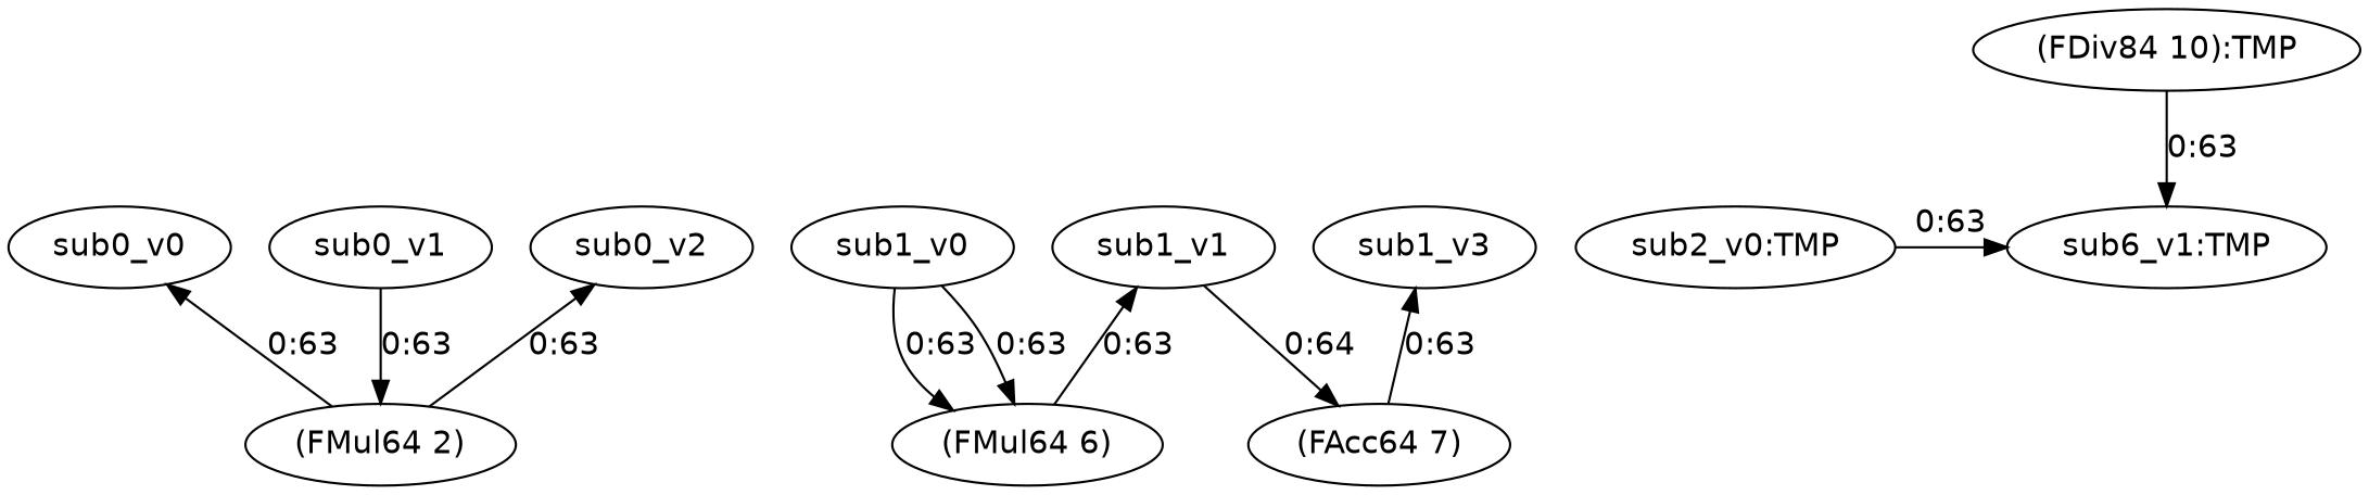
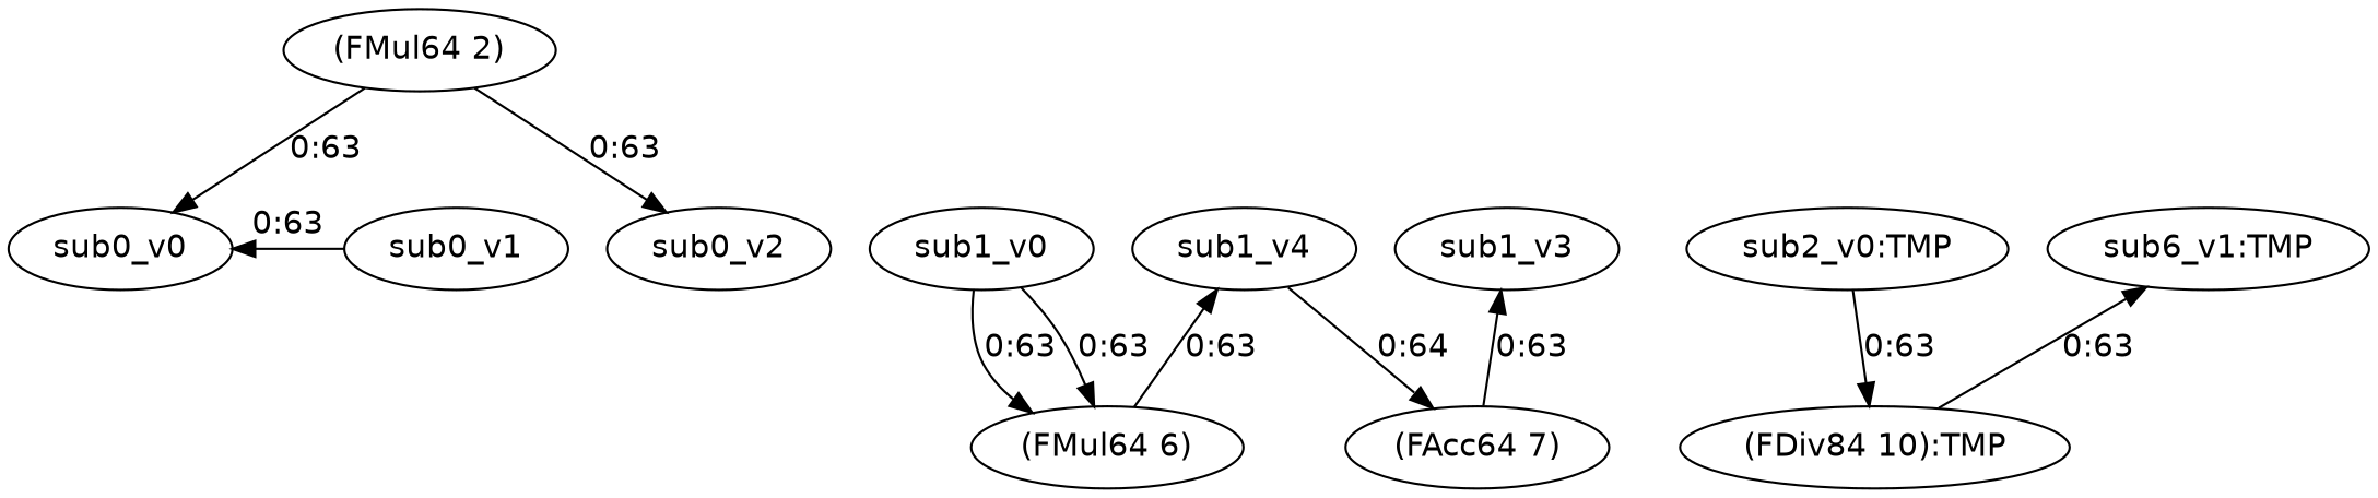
  digraph {
    fontname="DejaVu Sans"
    newrank=true
    node [color=black fontname="DejaVu Sans"]
    edge [color=black fontname="DejaVu Sans"]
    n1 [label=sub0_v0]
    n2 [label=sub0_v1]
    n3 [label=sub0_v2]
    n4 [label=sub1_v0]
-   n5 [label=sub1_v1]
+   n5 [label=sub1_v4]
    n6 [label=sub1_v3]
    n7 [label="sub2_v0:TMP"]
    n8 [label="sub6_v1:TMP"]
    n9 [label="(FMul64 2)"]
    n10 [label="(FMul64 6)"]
    n11 [label="(FAcc64 7)"]
    n12 [label="(FDiv84 10):TMP"]
    subgraph sub_1 {
      rank=same
      n1
      n2
      n3
      n4
      n5
      n6
      n7
      n8
    }
-   n2 -> n9 [label="0:63"]
+   n2 -> n1 [label="0:63"]
    n4 -> n10 [label="0:63"]
    n4 -> n10 [label="0:63"]
    n5 -> n11 [label="0:64"]
-   n7 -> n8 [label="0:63"]
+   n7 -> n12 [label="0:63"]
    n9 -> n1 [label="0:63"]
    n9 -> n3 [label="0:63"]
    n10 -> n5 [label="0:63"]
    n11 -> n6 [label="0:63"]
    n12 -> n8 [label="0:63"]
  }
